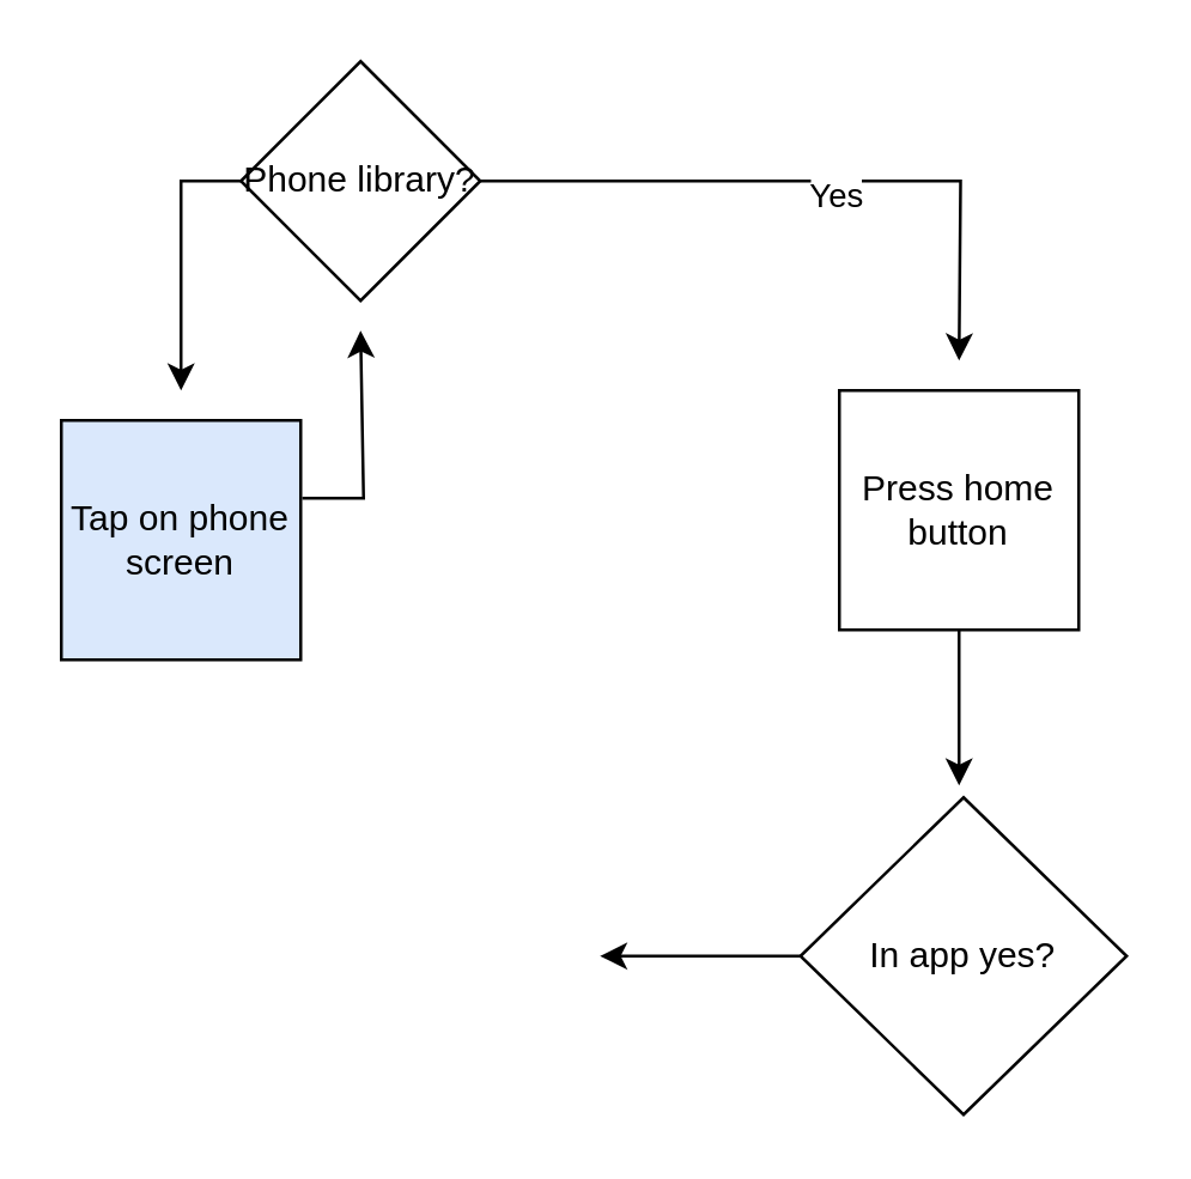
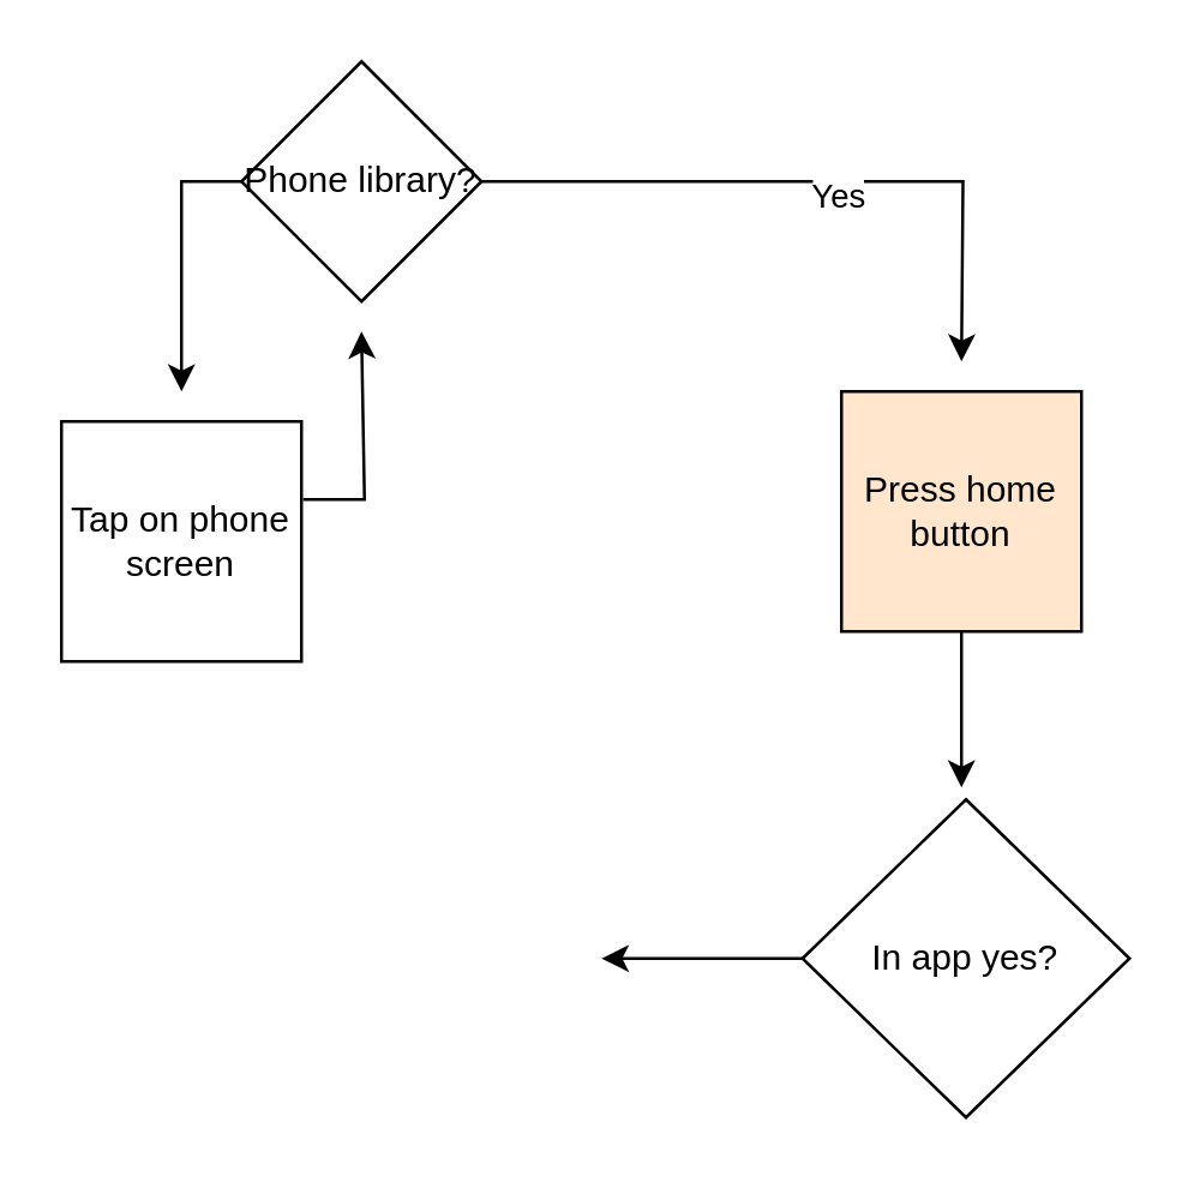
  <mxCell id="0" />
  <mxCell id="1" parent="0" />
  <mxCell id="2" style="edgeStyle=orthogonalEdgeStyle;rounded=0;orthogonalLoop=1;jettySize=auto;html=1;" edge="1" parent="1" source="5"><mxGeometry relative="1" as="geometry"><mxPoint x="60" y="130" as="targetPoint" /></mxGeometry></mxCell>
  <mxCell id="3" style="edgeStyle=orthogonalEdgeStyle;rounded=0;orthogonalLoop=1;jettySize=auto;html=1;" edge="1" parent="1" source="5"><mxGeometry relative="1" as="geometry"><mxPoint x="320" y="120" as="targetPoint" /></mxGeometry></mxCell>
  <mxCell id="4" value="Yes" style="edgeLabel;html=1;align=center;verticalAlign=middle;resizable=0;points=[];" vertex="1" connectable="0" parent="3"><mxGeometry x="0.07" y="-4" relative="1" as="geometry"><mxPoint as="offset" /></mxGeometry></mxCell>
  <mxCell id="5" value="Phone library?" style="rhombus;whiteSpace=wrap;html=1;" vertex="1" parent="1"><mxGeometry x="80" y="20" width="80" height="80" as="geometry" /></mxCell>
  <mxCell id="6" value="yes" style="edgeStyle=orthogonalEdgeStyle;rounded=0;orthogonalLoop=1;jettySize=auto;html=1;exitX=0;exitY=0.5;exitDx=0;exitDy=0;" edge="1" parent="1" source="7"><mxGeometry relative="1" as="geometry"><mxPoint x="120" y="110" as="targetPoint" /><Array as="points"><mxPoint x="121" y="166" /></Array></mxGeometry></mxCell>
- <mxCell id="7" value="Tap on phone screen" style="whiteSpace=wrap;html=1;aspect=fixed;fillColor=#dae8fc;" vertex="1" parent="1"><mxGeometry x="20" y="140" width="80" height="80" as="geometry" /></mxCell>
+ <mxCell id="7" value="Tap on phone screen" style="whiteSpace=wrap;html=1;aspect=fixed;" vertex="1" parent="1"><mxGeometry x="20" y="140" width="80" height="80" as="geometry" /></mxCell>
  <mxCell id="8" style="edgeStyle=orthogonalEdgeStyle;rounded=0;orthogonalLoop=1;jettySize=auto;html=1;" edge="1" parent="1"><mxGeometry relative="1" as="geometry"><mxPoint x="320" y="262" as="targetPoint" /><mxPoint x="320" y="192" as="sourcePoint" /></mxGeometry></mxCell>
- <mxCell id="9" value="Press home button" style="whiteSpace=wrap;html=1;aspect=fixed;" vertex="1" parent="1"><mxGeometry x="280" y="130" width="80" height="80" as="geometry" /></mxCell>
+ <mxCell id="9" value="Press home button" style="whiteSpace=wrap;html=1;aspect=fixed;fillColor=#ffe6cc;" vertex="1" parent="1"><mxGeometry x="280" y="130" width="80" height="80" as="geometry" /></mxCell>
  <mxCell id="10" style="edgeStyle=orthogonalEdgeStyle;rounded=0;orthogonalLoop=1;jettySize=auto;html=1;" edge="1" parent="1" source="11"><mxGeometry relative="1" as="geometry"><mxPoint x="200" y="319" as="targetPoint" /></mxGeometry></mxCell>
  <mxCell id="11" value="In app yes?" style="rhombus;whiteSpace=wrap;html=1;" vertex="1" parent="1"><mxGeometry x="267" y="266" width="109" height="106" as="geometry" /></mxCell>
